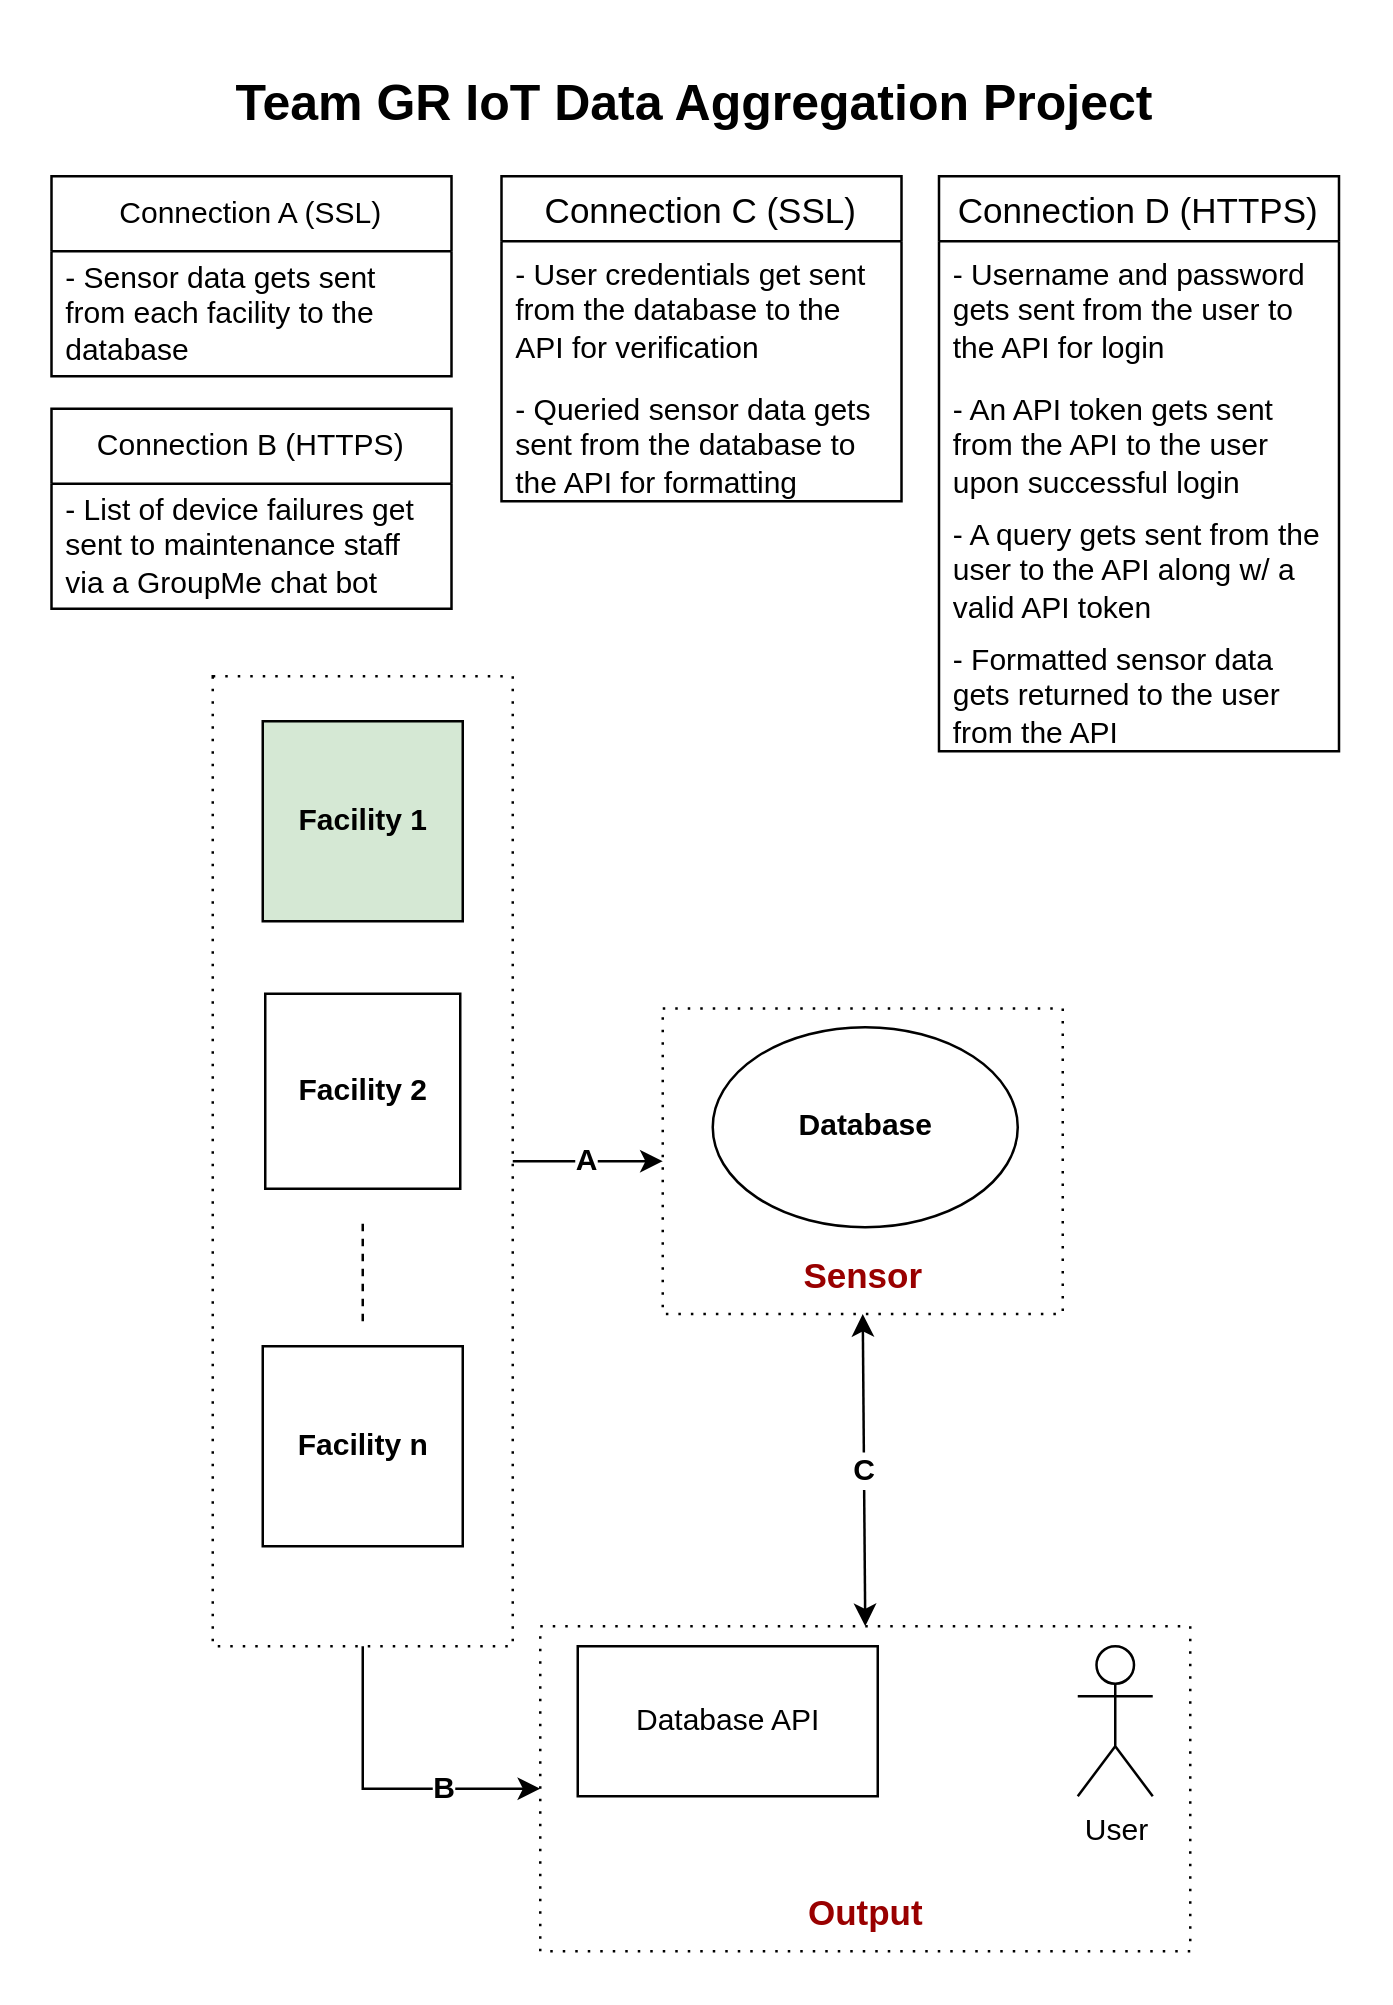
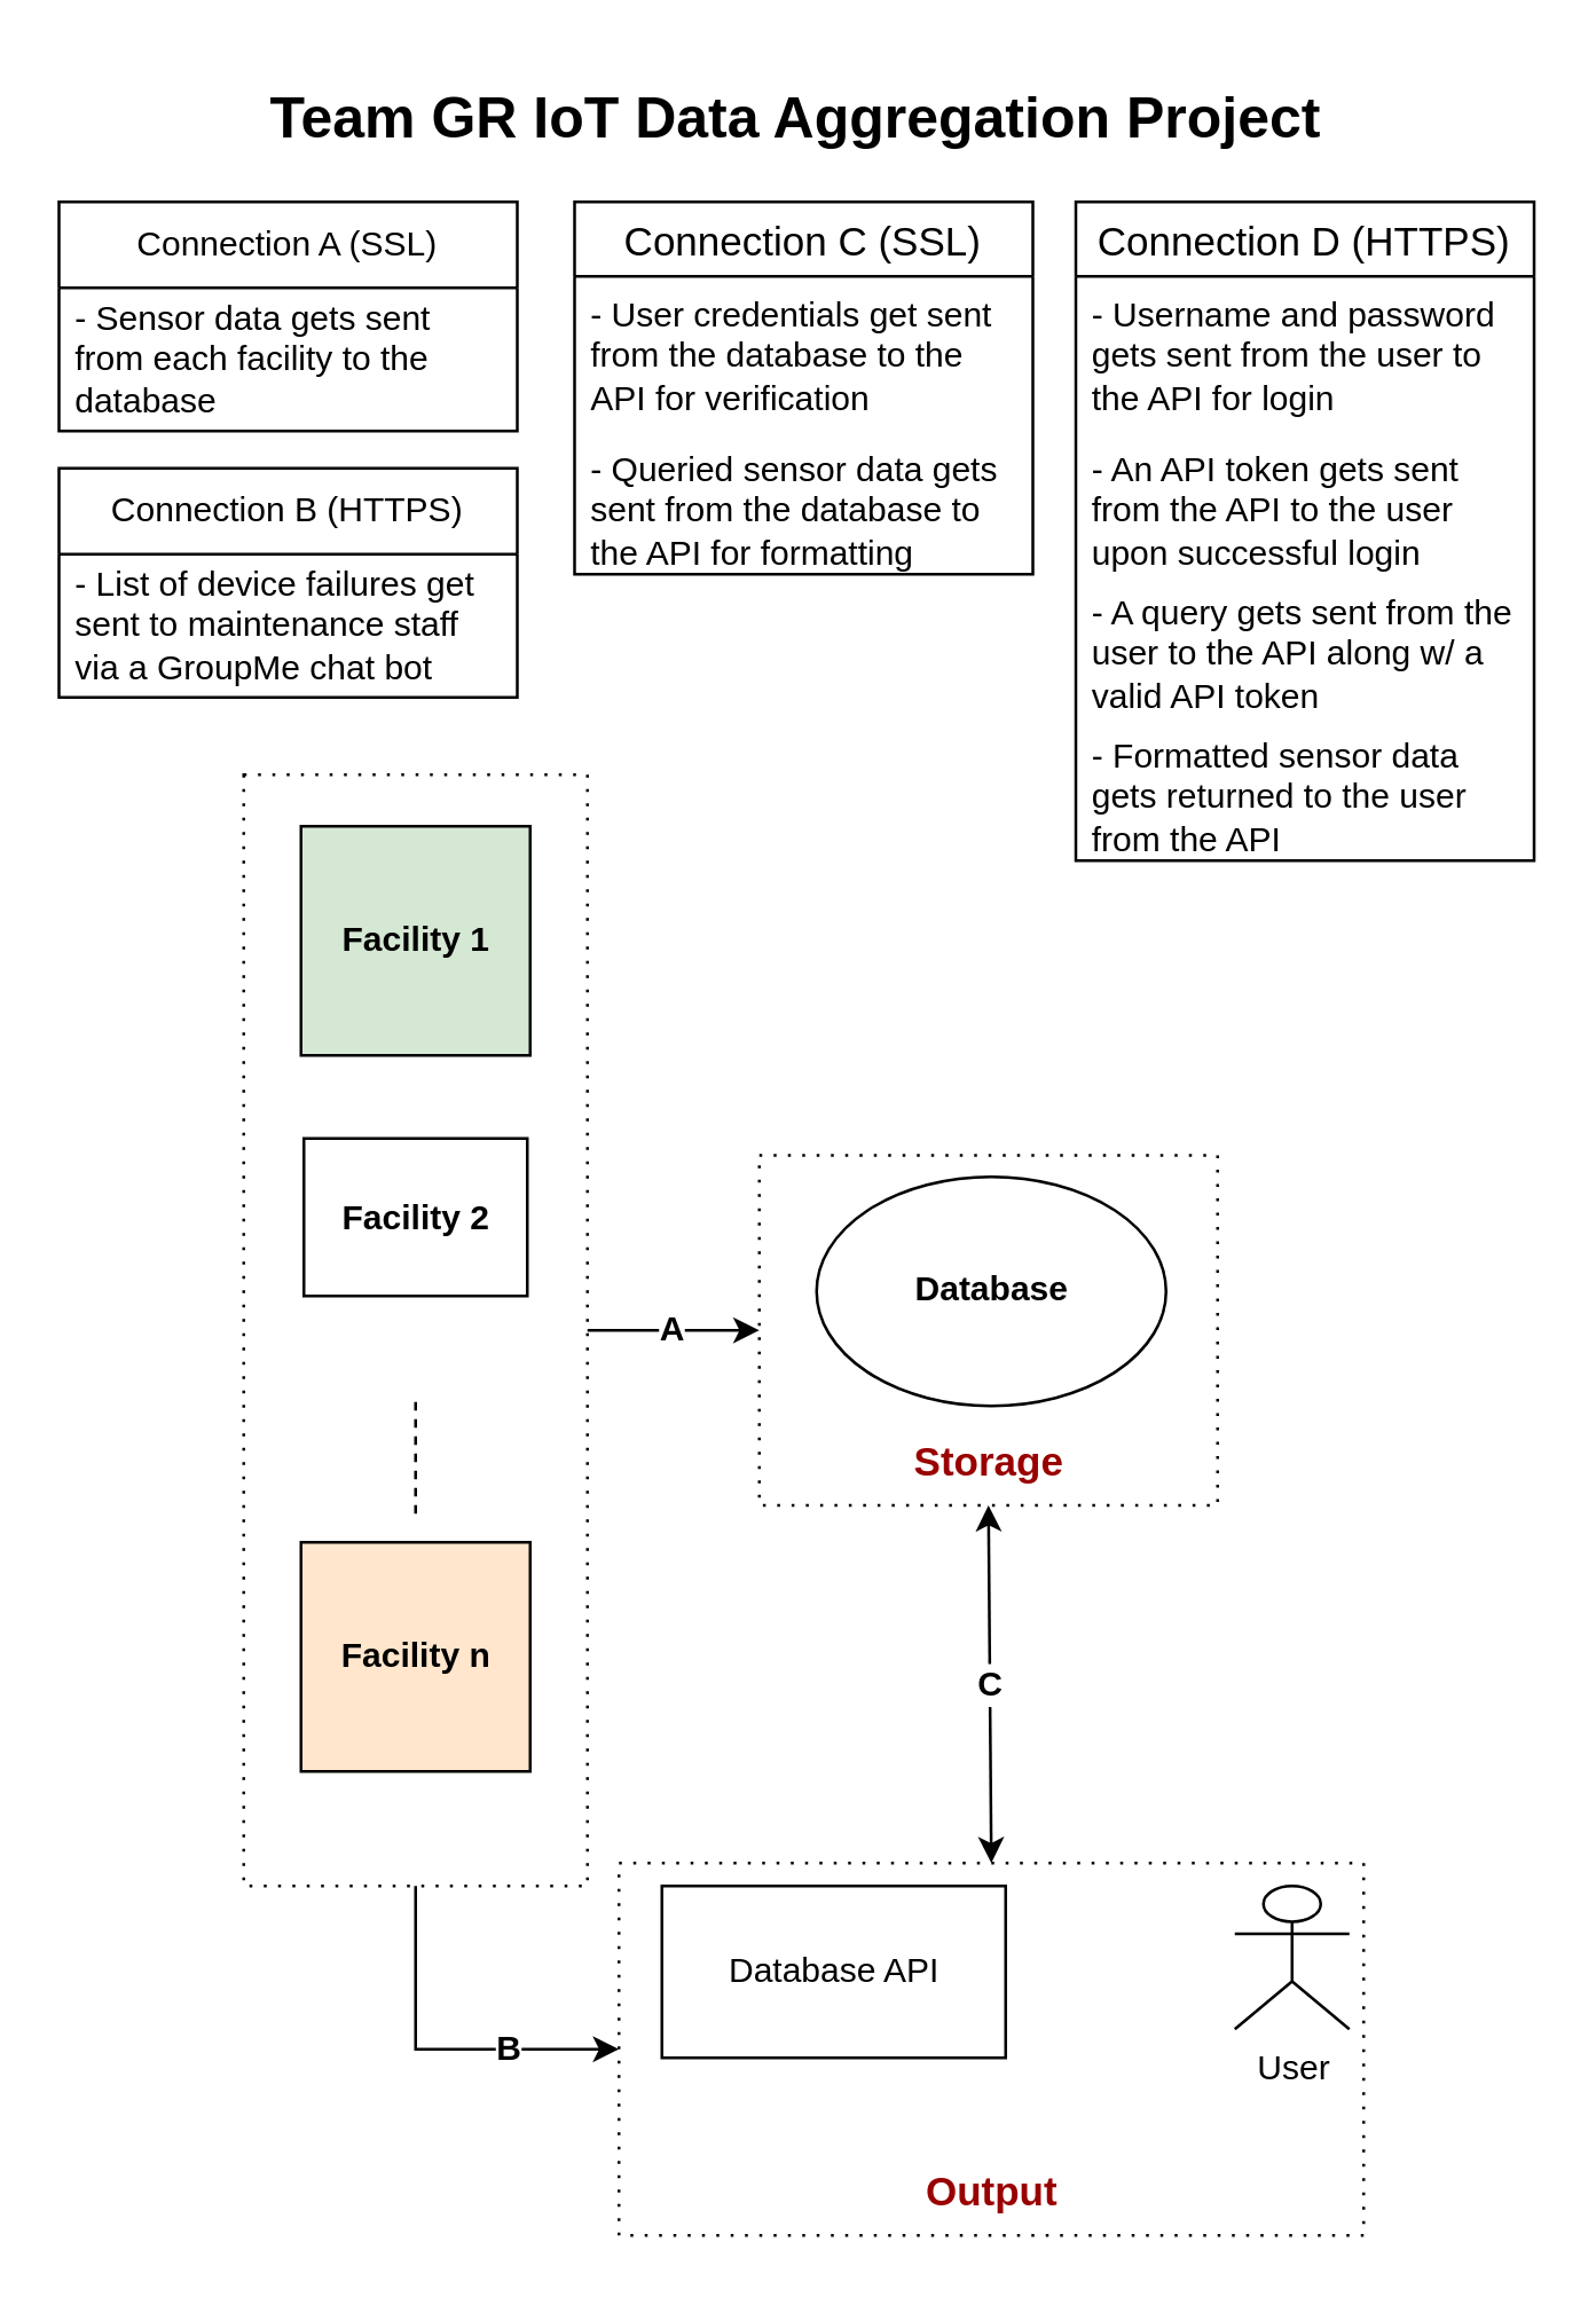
  <mxCell id="0" />
  <mxCell id="1" parent="0" />
  <mxCell id="2" value="&lt;b&gt;Facility 1&lt;/b&gt;" style="whiteSpace=wrap;html=1;aspect=fixed;fillColor=#d5e8d4;" parent="1" vertex="1"><mxGeometry x="104.5" y="288" width="80" height="80" as="geometry" /></mxCell>
- <mxCell id="3" value="&lt;b&gt;Facility 2&lt;/b&gt;" style="whiteSpace=wrap;html=1;aspect=fixed;" parent="1" vertex="1"><mxGeometry x="105.5" y="397" width="78" height="78" as="geometry" /></mxCell>
- <mxCell id="4" value="&lt;b&gt;Facility n&lt;/b&gt;" style="whiteSpace=wrap;html=1;aspect=fixed;" parent="1" vertex="1"><mxGeometry x="104.5" y="538" width="80" height="80" as="geometry" /></mxCell>
+ <mxCell id="3" value="&lt;b&gt;Facility 2&lt;/b&gt;" style="whiteSpace=wrap;html=1;aspect=fixed;" parent="1" vertex="1"><mxGeometry x="105.5" y="397" width="78" height="55" as="geometry" /></mxCell>
+ <mxCell id="4" value="&lt;b&gt;Facility n&lt;/b&gt;" style="whiteSpace=wrap;html=1;aspect=fixed;fillColor=#ffe6cc;" parent="1" vertex="1"><mxGeometry x="104.5" y="538" width="80" height="80" as="geometry" /></mxCell>
  <mxCell id="5" value="" style="endArrow=none;dashed=1;html=1;rounded=0;" parent="1" edge="1"><mxGeometry width="50" height="50" relative="1" as="geometry"><mxPoint x="144.5" y="528" as="sourcePoint" /><mxPoint x="144.5" y="488" as="targetPoint" /></mxGeometry></mxCell>
  <mxCell id="6" value="&lt;b&gt;Database&lt;/b&gt;" style="ellipse;whiteSpace=wrap;html=1;" parent="1" vertex="1"><mxGeometry x="284.5" y="410.38" width="122" height="80" as="geometry" /></mxCell>
  <mxCell id="7" value="Database API" style="rounded=0;whiteSpace=wrap;html=1;" parent="1" vertex="1"><mxGeometry x="230.5" y="658" width="120" height="60" as="geometry" /></mxCell>
- <mxCell id="8" value="User" style="shape=umlActor;verticalLabelPosition=bottom;verticalAlign=top;html=1;outlineConnect=0;" parent="1" vertex="1"><mxGeometry x="430.5" y="658" width="30" height="60" as="geometry" /></mxCell>
+ <mxCell id="8" value="User" style="shape=umlActor;verticalLabelPosition=bottom;verticalAlign=top;html=1;outlineConnect=0;" parent="1" vertex="1"><mxGeometry x="430.5" y="658" width="40" height="50" as="geometry" /></mxCell>
  <mxCell id="9" value="Connection A (SSL)" style="swimlane;fontStyle=0;childLayout=stackLayout;horizontal=1;startSize=30;horizontalStack=0;resizeParent=1;resizeParentMax=0;resizeLast=0;collapsible=1;marginBottom=0;whiteSpace=wrap;html=1;" parent="1" vertex="1"><mxGeometry x="20" y="70" width="160" height="80" as="geometry" /></mxCell>
  <mxCell id="10" value="&lt;span style=&quot;background-color: initial;&quot;&gt;- Sensor data gets sent from each facility to the database&amp;nbsp;&lt;/span&gt;" style="text;strokeColor=none;fillColor=none;align=left;verticalAlign=middle;spacingLeft=4;spacingRight=4;overflow=hidden;points=[[0,0.5],[1,0.5]];portConstraint=eastwest;rotatable=0;whiteSpace=wrap;html=1;" parent="9" vertex="1"><mxGeometry y="30" width="160" height="50" as="geometry" /></mxCell>
  <mxCell id="11" value="Connection C (SSL)" style="swimlane;fontStyle=0;childLayout=stackLayout;horizontal=1;startSize=26;horizontalStack=0;resizeParent=1;resizeParentMax=0;resizeLast=0;collapsible=1;marginBottom=0;align=center;fontSize=14;" parent="1" vertex="1"><mxGeometry x="200" y="70" width="160" height="130" as="geometry" /></mxCell>
  <mxCell id="12" value="- User credentials get sent from the database to the API for verification" style="text;strokeColor=none;fillColor=none;spacingLeft=4;spacingRight=4;overflow=hidden;rotatable=0;points=[[0,0.5],[1,0.5]];portConstraint=eastwest;fontSize=12;whiteSpace=wrap;html=1;" parent="11" vertex="1"><mxGeometry y="26" width="160" height="54" as="geometry" /></mxCell>
  <mxCell id="13" value="- Queried sensor data gets sent from the database to the API for formatting" style="text;strokeColor=none;fillColor=none;spacingLeft=4;spacingRight=4;overflow=hidden;rotatable=0;points=[[0,0.5],[1,0.5]];portConstraint=eastwest;fontSize=12;whiteSpace=wrap;html=1;" parent="11" vertex="1"><mxGeometry y="80" width="160" height="50" as="geometry" /></mxCell>
  <mxCell id="14" value="Connection D (HTTPS)" style="swimlane;fontStyle=0;childLayout=stackLayout;horizontal=1;startSize=26;horizontalStack=0;resizeParent=1;resizeParentMax=0;resizeLast=0;collapsible=1;marginBottom=0;align=center;fontSize=14;" parent="1" vertex="1"><mxGeometry x="375" y="70" width="160" height="230" as="geometry"><mxRectangle x="450" y="182" width="130" height="30" as="alternateBounds" /></mxGeometry></mxCell>
  <mxCell id="15" value="- Username and password gets sent from the user to the API for login" style="text;strokeColor=none;fillColor=none;spacingLeft=4;spacingRight=4;overflow=hidden;rotatable=0;points=[[0,0.5],[1,0.5]];portConstraint=eastwest;fontSize=12;whiteSpace=wrap;html=1;" parent="14" vertex="1"><mxGeometry y="26" width="160" height="54" as="geometry" /></mxCell>
  <mxCell id="16" value="- An API token gets sent from the API to the user upon successful login&lt;span style=&quot;background-color: initial;&quot;&gt;&amp;nbsp;&lt;/span&gt;" style="text;strokeColor=none;fillColor=none;spacingLeft=4;spacingRight=4;overflow=hidden;rotatable=0;points=[[0,0.5],[1,0.5]];portConstraint=eastwest;fontSize=12;whiteSpace=wrap;html=1;" parent="14" vertex="1"><mxGeometry y="80" width="160" height="50" as="geometry" /></mxCell>
  <mxCell id="17" value="&lt;div&gt;- A query gets sent from the user to the API along w/ a valid API token&lt;/div&gt;" style="text;strokeColor=none;fillColor=none;spacingLeft=4;spacingRight=4;overflow=hidden;rotatable=0;points=[[0,0.5],[1,0.5]];portConstraint=eastwest;fontSize=12;whiteSpace=wrap;html=1;" parent="14" vertex="1"><mxGeometry y="130" width="160" height="50" as="geometry" /></mxCell>
  <mxCell id="18" value="- Formatted sensor data gets returned to the user from the API" style="text;strokeColor=none;fillColor=none;spacingLeft=4;spacingRight=4;overflow=hidden;rotatable=0;points=[[0,0.5],[1,0.5]];portConstraint=eastwest;fontSize=12;whiteSpace=wrap;html=1;" parent="14" vertex="1"><mxGeometry y="180" width="160" height="50" as="geometry" /></mxCell>
  <mxCell id="19" value="" style="rounded=0;whiteSpace=wrap;html=1;fillColor=none;dashed=1;dashPattern=1 4;" parent="1" vertex="1"><mxGeometry x="84.5" y="270" width="120" height="388" as="geometry" /></mxCell>
  <mxCell id="20" value="" style="rounded=0;whiteSpace=wrap;html=1;fillColor=none;dashed=1;dashPattern=1 4;" parent="1" vertex="1"><mxGeometry x="264.5" y="402.88" width="160" height="122.25" as="geometry" /></mxCell>
- <mxCell id="21" value="&lt;b&gt;&lt;font color=&quot;#990000&quot; style=&quot;font-size: 14px;&quot;&gt;Sensor&lt;/font&gt;&lt;/b&gt;" style="text;html=1;align=center;verticalAlign=middle;whiteSpace=wrap;rounded=0;" parent="1" vertex="1"><mxGeometry x="314.5" y="495.13" width="60" height="30" as="geometry" /></mxCell>
+ <mxCell id="21" value="&lt;b&gt;&lt;font color=&quot;#990000&quot; style=&quot;font-size: 14px;&quot;&gt;Storage&lt;/font&gt;&lt;/b&gt;" style="text;html=1;align=center;verticalAlign=middle;whiteSpace=wrap;rounded=0;" parent="1" vertex="1"><mxGeometry x="314.5" y="495.13" width="60" height="30" as="geometry" /></mxCell>
  <mxCell id="22" value="" style="rounded=0;whiteSpace=wrap;html=1;fillColor=none;dashed=1;dashPattern=1 4;" parent="1" vertex="1"><mxGeometry x="215.5" y="650" width="260" height="130" as="geometry" /></mxCell>
  <mxCell id="23" value="&lt;b&gt;&lt;font color=&quot;#990000&quot; style=&quot;font-size: 14px;&quot;&gt;Output&lt;/font&gt;&lt;/b&gt;" style="text;html=1;align=center;verticalAlign=middle;whiteSpace=wrap;rounded=0;" parent="1" vertex="1"><mxGeometry x="315.5" y="750" width="60" height="30" as="geometry" /></mxCell>
  <mxCell id="24" value="&lt;font style=&quot;font-size: 20px;&quot;&gt;&lt;b&gt;Team GR IoT Data Aggregation Project&lt;/b&gt;&lt;/font&gt;" style="text;html=1;align=center;verticalAlign=middle;resizable=0;points=[];autosize=1;strokeColor=none;fillColor=none;" parent="1" vertex="1"><mxGeometry x="82" y="20" width="390" height="40" as="geometry" /></mxCell>
  <mxCell id="25" value="Connection B (HTTPS)" style="swimlane;fontStyle=0;childLayout=stackLayout;horizontal=1;startSize=30;horizontalStack=0;resizeParent=1;resizeParentMax=0;resizeLast=0;collapsible=1;marginBottom=0;whiteSpace=wrap;html=1;" parent="1" vertex="1"><mxGeometry x="20" y="163" width="160" height="80" as="geometry" /></mxCell>
  <mxCell id="26" value="- List of device failures get sent to maintenance staff via a GroupMe chat bot" style="text;strokeColor=none;fillColor=none;align=left;verticalAlign=middle;spacingLeft=4;spacingRight=4;overflow=hidden;points=[[0,0.5],[1,0.5]];portConstraint=eastwest;rotatable=0;whiteSpace=wrap;html=1;" parent="25" vertex="1"><mxGeometry y="30" width="160" height="50" as="geometry" /></mxCell>
  <mxCell id="27" value="A" style="endArrow=classic;html=1;rounded=0;exitX=1;exitY=0.5;exitDx=0;exitDy=0;entryX=0;entryY=0.5;entryDx=0;entryDy=0;fontSize=12;fontStyle=1" edge="1" parent="1" source="19" target="20"><mxGeometry width="50" height="50" relative="1" as="geometry"><mxPoint x="286.5" y="620" as="sourcePoint" /><mxPoint x="336.5" y="570" as="targetPoint" /></mxGeometry></mxCell>
  <mxCell id="28" value="B" style="endArrow=classic;html=1;rounded=0;exitX=0.5;exitY=1;exitDx=0;exitDy=0;entryX=0;entryY=0.5;entryDx=0;entryDy=0;edgeStyle=orthogonalEdgeStyle;fontSize=12;fontStyle=1" edge="1" parent="1" source="19" target="22"><mxGeometry x="0.391" width="50" height="50" relative="1" as="geometry"><mxPoint x="76.5" y="780" as="sourcePoint" /><mxPoint x="126.5" y="730" as="targetPoint" /><mxPoint as="offset" /></mxGeometry></mxCell>
  <mxCell id="29" value="C" style="endArrow=classic;startArrow=classic;html=1;rounded=0;entryX=0.5;entryY=1;entryDx=0;entryDy=0;exitX=0.5;exitY=0;exitDx=0;exitDy=0;fontSize=12;fontStyle=1" edge="1" parent="1" source="22" target="20"><mxGeometry width="50" height="50" relative="1" as="geometry"><mxPoint x="406.5" y="630" as="sourcePoint" /><mxPoint x="456.5" y="580" as="targetPoint" /></mxGeometry></mxCell>
